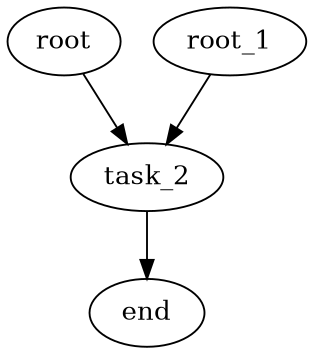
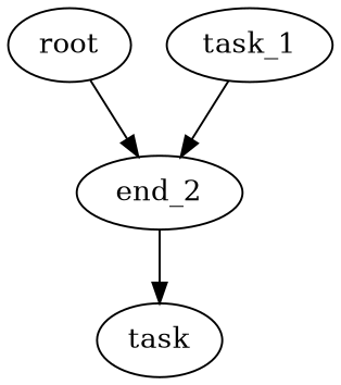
  strict digraph {
    root
-   task_2
-   task_1 [label=root_1]
-   end
+   task_2 [label=end_2]
+   task_1
+   end [label=task]
    root -> task_2
    task_2 -> end
    task_1 -> task_2
  }
